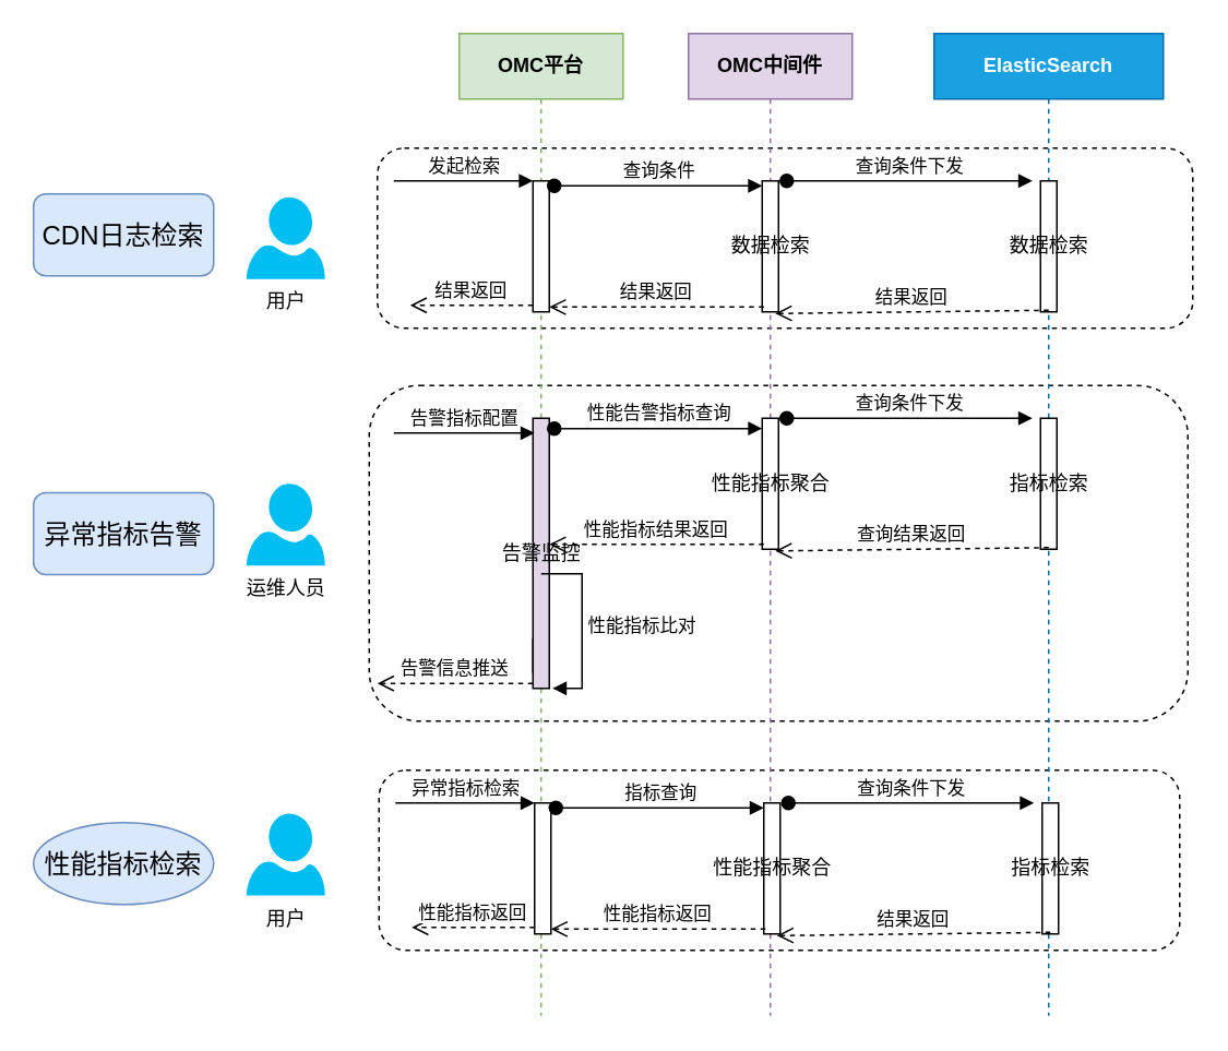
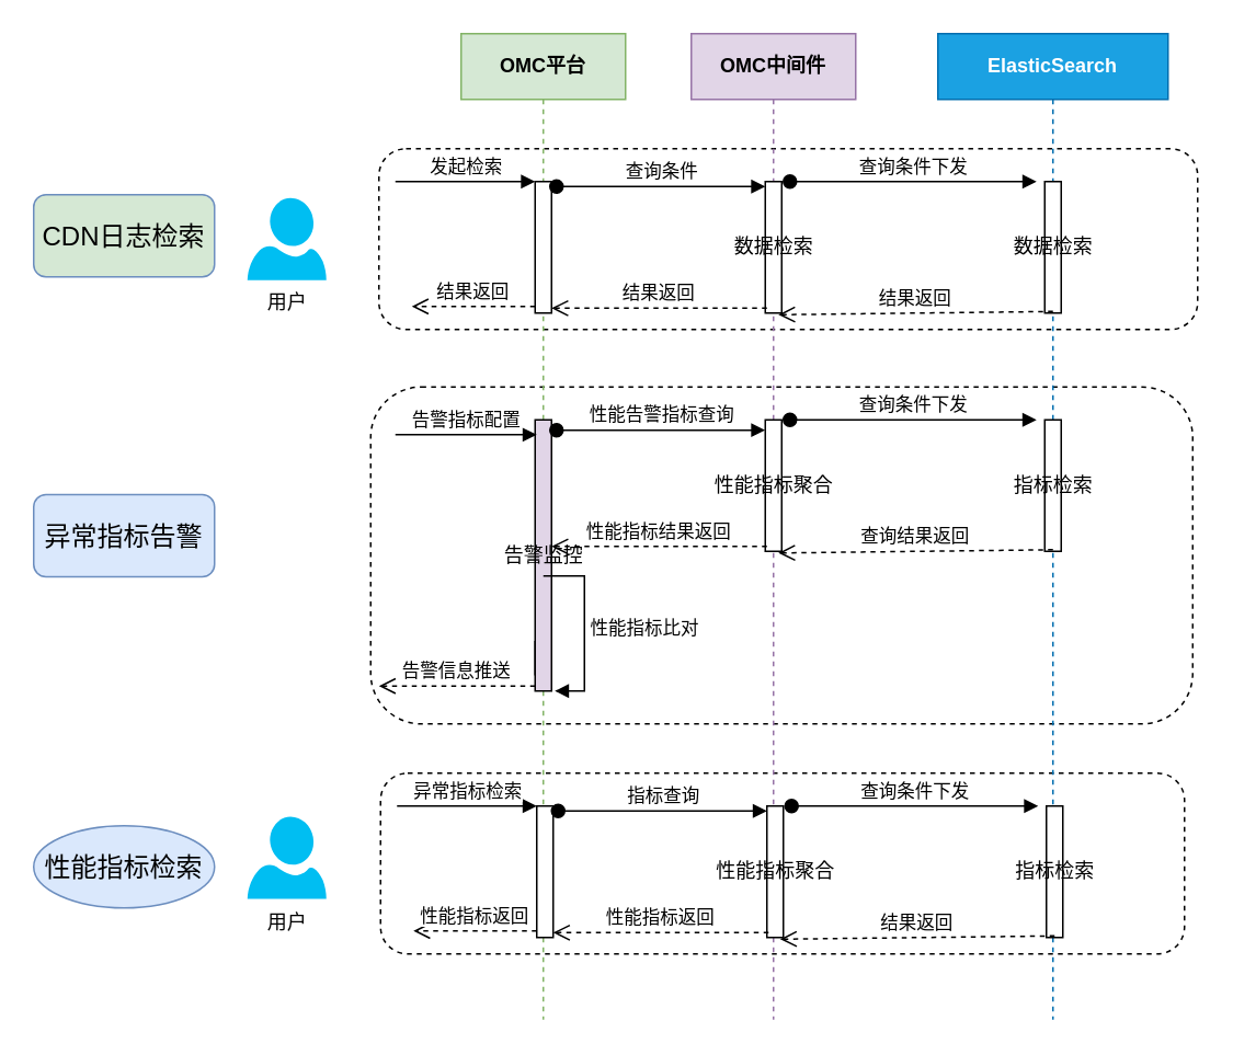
  <mxCell id="0" />
  <mxCell id="1" parent="0" />
  <mxCell id="2" value="" style="rounded=1;whiteSpace=wrap;html=1;dashed=1;" vertex="1" parent="1"><mxGeometry x="230" y="90" width="498" height="110" as="geometry" /></mxCell>
  <mxCell id="3" value="" style="rounded=1;whiteSpace=wrap;html=1;dashed=1;" vertex="1" parent="1"><mxGeometry x="225" y="235" width="500" height="205" as="geometry" /></mxCell>
  <mxCell id="4" value="" style="rounded=1;whiteSpace=wrap;html=1;dashed=1;" vertex="1" parent="1"><mxGeometry x="231" y="470" width="489" height="110" as="geometry" /></mxCell>
  <mxCell id="5" value="&lt;b&gt;OMC平台&lt;/b&gt;" style="shape=umlLifeline;perimeter=lifelinePerimeter;whiteSpace=wrap;html=1;container=1;collapsible=0;recursiveResize=0;outlineConnect=0;fillColor=#d5e8d4;strokeColor=#82b366;" vertex="1" parent="1"><mxGeometry x="280" y="20" width="100" height="600" as="geometry" /></mxCell>
  <mxCell id="6" value="" style="html=1;points=[];perimeter=orthogonalPerimeter;" vertex="1" parent="5"><mxGeometry x="45" y="90" width="10" height="80" as="geometry" /></mxCell>
  <mxCell id="7" value="发起检索" style="html=1;verticalAlign=bottom;endArrow=block;entryX=0;entryY=0;" edge="1" target="6" parent="5"><mxGeometry relative="1" as="geometry"><mxPoint x="-40" y="90" as="sourcePoint" /></mxGeometry></mxCell>
  <mxCell id="8" value="结果返回" style="html=1;verticalAlign=bottom;endArrow=open;dashed=1;endSize=8;exitX=0;exitY=0.95;" edge="1" source="6" parent="5"><mxGeometry relative="1" as="geometry"><mxPoint x="-30" y="166" as="targetPoint" /></mxGeometry></mxCell>
  <mxCell id="9" value="" style="html=1;points=[];perimeter=orthogonalPerimeter;" vertex="1" parent="1"><mxGeometry x="325" y="390" width="10" height="20" as="geometry" /></mxCell>
  <mxCell id="10" value="&lt;b&gt;OMC中间件&lt;/b&gt;" style="shape=umlLifeline;perimeter=lifelinePerimeter;whiteSpace=wrap;html=1;container=1;collapsible=0;recursiveResize=0;outlineConnect=0;fillColor=#e1d5e7;strokeColor=#9673a6;" vertex="1" parent="1"><mxGeometry x="420" y="20" width="100" height="600" as="geometry" /></mxCell>
  <mxCell id="11" value="数据检索" style="html=1;points=[];perimeter=orthogonalPerimeter;" vertex="1" parent="10"><mxGeometry x="45" y="90" width="10" height="80" as="geometry" /></mxCell>
  <mxCell id="12" value="&lt;b&gt;ElasticSearch&lt;/b&gt;" style="shape=umlLifeline;perimeter=lifelinePerimeter;whiteSpace=wrap;html=1;container=1;collapsible=0;recursiveResize=0;outlineConnect=0;fillColor=#1ba1e2;strokeColor=#006EAF;fontColor=#ffffff;" vertex="1" parent="1"><mxGeometry x="570" y="20" width="140" height="600" as="geometry" /></mxCell>
  <mxCell id="13" value="数据检索" style="html=1;points=[];perimeter=orthogonalPerimeter;" vertex="1" parent="12"><mxGeometry x="65" y="90" width="10" height="80" as="geometry" /></mxCell>
  <mxCell id="14" value="查询条件" style="html=1;verticalAlign=bottom;startArrow=oval;endArrow=block;startSize=8;exitX=1.3;exitY=0.038;exitDx=0;exitDy=0;exitPerimeter=0;" edge="1" target="11" parent="1" source="6"><mxGeometry relative="1" as="geometry"><mxPoint x="405" y="110" as="sourcePoint" /></mxGeometry></mxCell>
  <mxCell id="15" value="查询条件下发" style="html=1;verticalAlign=bottom;startArrow=oval;endArrow=block;startSize=8;" edge="1" parent="1"><mxGeometry relative="1" as="geometry"><mxPoint x="480" y="110" as="sourcePoint" /><mxPoint x="630" y="110" as="targetPoint" /></mxGeometry></mxCell>
  <mxCell id="16" value="结果返回" style="html=1;verticalAlign=bottom;endArrow=open;dashed=1;endSize=8;exitX=0.1;exitY=0.963;exitDx=0;exitDy=0;exitPerimeter=0;" edge="1" parent="1" source="11" target="6"><mxGeometry relative="1" as="geometry"><mxPoint x="280" y="216" as="targetPoint" /><mxPoint x="355" y="216" as="sourcePoint" /></mxGeometry></mxCell>
  <mxCell id="17" value="结果返回" style="html=1;verticalAlign=bottom;endArrow=open;dashed=1;endSize=8;exitX=0.5;exitY=0.988;entryX=0.8;entryY=1.013;entryDx=0;entryDy=0;entryPerimeter=0;exitDx=0;exitDy=0;exitPerimeter=0;" edge="1" parent="1" source="13" target="11"><mxGeometry relative="1" as="geometry"><mxPoint x="290" y="226" as="targetPoint" /><mxPoint x="365" y="226" as="sourcePoint" /></mxGeometry></mxCell>
  <mxCell id="18" value="告警监控" style="html=1;points=[];perimeter=orthogonalPerimeter;fillColor=#e1d5e7;" vertex="1" parent="1"><mxGeometry x="325" y="255" width="10" height="165" as="geometry" /></mxCell>
  <mxCell id="19" value="告警信息推送" style="html=1;verticalAlign=bottom;endArrow=open;dashed=1;endSize=8;exitX=0;exitY=0.982;exitDx=0;exitDy=0;exitPerimeter=0;" edge="1" parent="1" source="18"><mxGeometry relative="1" as="geometry"><mxPoint x="230" y="417" as="targetPoint" /></mxGeometry></mxCell>
  <mxCell id="20" value="性能指标聚合" style="html=1;points=[];perimeter=orthogonalPerimeter;" vertex="1" parent="1"><mxGeometry x="465" y="255" width="10" height="80" as="geometry" /></mxCell>
  <mxCell id="21" value="指标检索" style="html=1;points=[];perimeter=orthogonalPerimeter;" vertex="1" parent="1"><mxGeometry x="635" y="255" width="10" height="80" as="geometry" /></mxCell>
  <mxCell id="22" value="性能告警指标查询" style="html=1;verticalAlign=bottom;startArrow=oval;endArrow=block;startSize=8;exitX=1.3;exitY=0.038;exitDx=0;exitDy=0;exitPerimeter=0;" edge="1" parent="1" source="18" target="20"><mxGeometry relative="1" as="geometry"><mxPoint x="405" y="255" as="sourcePoint" /></mxGeometry></mxCell>
  <mxCell id="23" value="查询条件下发" style="html=1;verticalAlign=bottom;startArrow=oval;endArrow=block;startSize=8;" edge="1" parent="1"><mxGeometry relative="1" as="geometry"><mxPoint x="480" y="255" as="sourcePoint" /><mxPoint x="630" y="255" as="targetPoint" /></mxGeometry></mxCell>
  <mxCell id="24" value="性能指标结果返回" style="html=1;verticalAlign=bottom;endArrow=open;dashed=1;endSize=8;exitX=0.1;exitY=0.963;exitDx=0;exitDy=0;exitPerimeter=0;" edge="1" parent="1" source="20" target="18"><mxGeometry relative="1" as="geometry"><mxPoint x="280" y="361" as="targetPoint" /><mxPoint x="355" y="361" as="sourcePoint" /></mxGeometry></mxCell>
  <mxCell id="25" value="查询结果返回" style="html=1;verticalAlign=bottom;endArrow=open;dashed=1;endSize=8;exitX=0.5;exitY=0.988;entryX=0.8;entryY=1.013;entryDx=0;entryDy=0;entryPerimeter=0;exitDx=0;exitDy=0;exitPerimeter=0;" edge="1" parent="1" source="21" target="20"><mxGeometry relative="1" as="geometry"><mxPoint x="290" y="371" as="targetPoint" /><mxPoint x="365" y="371" as="sourcePoint" /></mxGeometry></mxCell>
- <mxCell id="26" value="运维人员" style="verticalLabelPosition=bottom;html=1;verticalAlign=top;align=center;strokeColor=none;fillColor=#00BEF2;shape=mxgraph.azure.user;dashed=1;" vertex="1" parent="1"><mxGeometry x="150" y="295" width="48" height="50" as="geometry" /></mxCell>
  <mxCell id="27" value="告警指标配置" style="html=1;verticalAlign=bottom;endArrow=block;entryX=0.1;entryY=0.055;entryDx=0;entryDy=0;entryPerimeter=0;" edge="1" parent="1" target="18"><mxGeometry relative="1" as="geometry"><mxPoint x="240" y="264" as="sourcePoint" /><mxPoint x="335" y="120" as="targetPoint" /></mxGeometry></mxCell>
- <mxCell id="28" value="&lt;span style=&quot;font-size: 16px ; white-space: normal&quot;&gt;CDN日志检索&lt;/span&gt;" style="rounded=1;whiteSpace=wrap;html=1;fillColor=#dae8fc;strokeColor=#6c8ebf;" vertex="1" parent="1"><mxGeometry x="20" y="118" width="110" height="50" as="geometry" /></mxCell>
+ <mxCell id="28" value="&lt;span style=&quot;font-size: 16px ; white-space: normal&quot;&gt;CDN日志检索&lt;/span&gt;" style="rounded=1;whiteSpace=wrap;html=1;fillColor=#d5e8d4;strokeColor=#6c8ebf;" vertex="1" parent="1"><mxGeometry x="20" y="118" width="110" height="50" as="geometry" /></mxCell>
  <mxCell id="29" value="性能指标比对" style="edgeStyle=orthogonalEdgeStyle;html=1;align=left;spacingLeft=2;endArrow=block;rounded=0;entryX=1.2;entryY=1;entryDx=0;entryDy=0;entryPerimeter=0;" edge="1" target="18" parent="1"><mxGeometry relative="1" as="geometry"><mxPoint x="330" y="350" as="sourcePoint" /><Array as="points"><mxPoint x="355" y="350" /><mxPoint x="355" y="420" /></Array></mxGeometry></mxCell>
  <mxCell id="30" value="&lt;span style=&quot;font-size: 16px&quot;&gt;异常指标告警&lt;/span&gt;" style="rounded=1;whiteSpace=wrap;html=1;fillColor=#dae8fc;strokeColor=#6c8ebf;" vertex="1" parent="1"><mxGeometry x="20" y="300.5" width="110" height="50" as="geometry" /></mxCell>
  <mxCell id="31" value="用户" style="verticalLabelPosition=bottom;html=1;verticalAlign=top;align=center;strokeColor=none;fillColor=#00BEF2;shape=mxgraph.azure.user;dashed=1;" vertex="1" parent="1"><mxGeometry x="150" y="120" width="48" height="50" as="geometry" /></mxCell>
  <mxCell id="32" value="" style="html=1;points=[];perimeter=orthogonalPerimeter;" vertex="1" parent="1"><mxGeometry x="326" y="490" width="10" height="80" as="geometry" /></mxCell>
  <mxCell id="33" value="异常指标检索" style="html=1;verticalAlign=bottom;endArrow=block;entryX=0;entryY=0;" edge="1" parent="1" target="32"><mxGeometry relative="1" as="geometry"><mxPoint x="241" y="490" as="sourcePoint" /></mxGeometry></mxCell>
  <mxCell id="34" value="性能指标返回" style="html=1;verticalAlign=bottom;endArrow=open;dashed=1;endSize=8;exitX=0;exitY=0.95;" edge="1" parent="1" source="32"><mxGeometry relative="1" as="geometry"><mxPoint x="251" y="566" as="targetPoint" /></mxGeometry></mxCell>
  <mxCell id="35" value="性能指标聚合" style="html=1;points=[];perimeter=orthogonalPerimeter;" vertex="1" parent="1"><mxGeometry x="466" y="490" width="10" height="80" as="geometry" /></mxCell>
  <mxCell id="36" value="指标检索" style="html=1;points=[];perimeter=orthogonalPerimeter;" vertex="1" parent="1"><mxGeometry x="636" y="490" width="10" height="80" as="geometry" /></mxCell>
  <mxCell id="37" value="指标查询" style="html=1;verticalAlign=bottom;startArrow=oval;endArrow=block;startSize=8;exitX=1.3;exitY=0.038;exitDx=0;exitDy=0;exitPerimeter=0;" edge="1" parent="1" source="32" target="35"><mxGeometry relative="1" as="geometry"><mxPoint x="406" y="490" as="sourcePoint" /></mxGeometry></mxCell>
  <mxCell id="38" value="查询条件下发" style="html=1;verticalAlign=bottom;startArrow=oval;endArrow=block;startSize=8;" edge="1" parent="1"><mxGeometry relative="1" as="geometry"><mxPoint x="481" y="490" as="sourcePoint" /><mxPoint x="631" y="490" as="targetPoint" /></mxGeometry></mxCell>
  <mxCell id="39" value="性能指标返回" style="html=1;verticalAlign=bottom;endArrow=open;dashed=1;endSize=8;exitX=0.1;exitY=0.963;exitDx=0;exitDy=0;exitPerimeter=0;" edge="1" parent="1" source="35" target="32"><mxGeometry relative="1" as="geometry"><mxPoint x="281" y="596" as="targetPoint" /><mxPoint x="356" y="596" as="sourcePoint" /></mxGeometry></mxCell>
  <mxCell id="40" value="结果返回" style="html=1;verticalAlign=bottom;endArrow=open;dashed=1;endSize=8;exitX=0.5;exitY=0.988;entryX=0.8;entryY=1.013;entryDx=0;entryDy=0;entryPerimeter=0;exitDx=0;exitDy=0;exitPerimeter=0;" edge="1" parent="1" source="36" target="35"><mxGeometry relative="1" as="geometry"><mxPoint x="291" y="606" as="targetPoint" /><mxPoint x="366" y="606" as="sourcePoint" /></mxGeometry></mxCell>
  <mxCell id="41" value="用户" style="verticalLabelPosition=bottom;html=1;verticalAlign=top;align=center;strokeColor=none;fillColor=#00BEF2;shape=mxgraph.azure.user;dashed=1;" vertex="1" parent="1"><mxGeometry x="150" y="496.5" width="48" height="50" as="geometry" /></mxCell>
  <mxCell id="42" value="&lt;span style=&quot;font-size: 16px&quot;&gt;性能指标检索&lt;/span&gt;" style="ellipse;whiteSpace=wrap;html=1;fillColor=#dae8fc;strokeColor=#6c8ebf;" vertex="1" parent="1"><mxGeometry x="20" y="502" width="110" height="50" as="geometry" /></mxCell>
